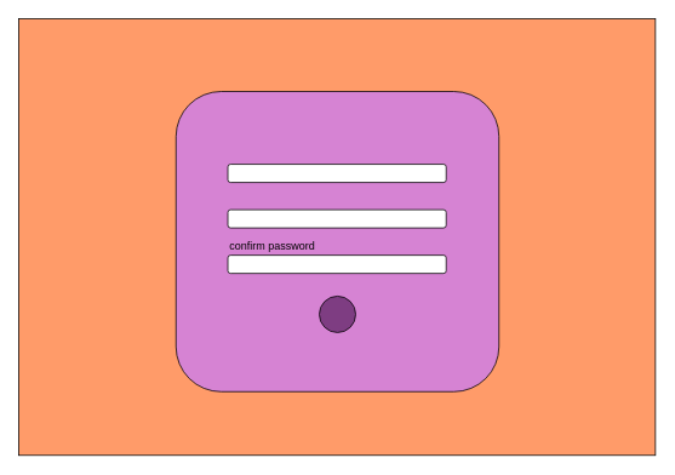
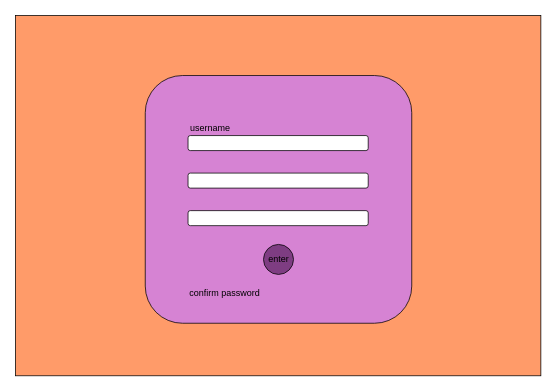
  <mxCell id="0" />
  <mxCell id="1" parent="0" />
  <mxCell id="2" value="" style="rounded=0;whiteSpace=wrap;html=1;fillColor=#FF9B69;" parent="1" vertex="1"><mxGeometry x="20" y="20" width="700" height="480" as="geometry" /></mxCell>
  <mxCell id="3" value="" style="rounded=1;whiteSpace=wrap;html=1;fillColor=#D683D3;" parent="1" vertex="1"><mxGeometry x="193" y="100" width="355" height="330" as="geometry" /></mxCell>
  <mxCell id="4" value="" style="rounded=1;whiteSpace=wrap;html=1;" parent="1" vertex="1"><mxGeometry x="250" y="180" width="240" height="20" as="geometry" /></mxCell>
  <mxCell id="5" value="" style="rounded=1;whiteSpace=wrap;html=1;" parent="1" vertex="1"><mxGeometry x="250" y="230" width="240" height="20" as="geometry" /></mxCell>
+ <mxCell id="6" value="username" style="text;html=1;strokeColor=none;fillColor=none;align=left;verticalAlign=middle;whiteSpace=wrap;rounded=0;" parent="1" vertex="1"><mxGeometry x="250.5" y="160" width="115" height="20" as="geometry" /></mxCell>
  <mxCell id="7" value="" style="ellipse;whiteSpace=wrap;html=1;fillColor=#7E3D82;" parent="1" vertex="1"><mxGeometry x="350.5" y="325" width="40" height="40" as="geometry" /></mxCell>
+ <mxCell id="8" value="&lt;font style=&quot;font-size: 12px&quot;&gt;enter&lt;/font&gt;" style="text;html=1;strokeColor=none;fillColor=none;align=center;verticalAlign=middle;whiteSpace=wrap;rounded=0;" parent="1" vertex="1"><mxGeometry x="360.5" y="335" width="20" height="20" as="geometry" /></mxCell>
  <mxCell id="9" value="" style="rounded=1;whiteSpace=wrap;html=1;" parent="1" vertex="1"><mxGeometry x="250" y="280" width="240" height="20" as="geometry" /></mxCell>
- <mxCell id="10" value="confirm password" style="text;html=1;strokeColor=none;fillColor=none;align=left;verticalAlign=middle;whiteSpace=wrap;rounded=0;" parent="1" vertex="1"><mxGeometry x="250" y="260" width="115" height="20" as="geometry" /></mxCell>
+ <mxCell id="10" value="confirm password" style="text;html=1;strokeColor=none;fillColor=none;align=left;verticalAlign=middle;whiteSpace=wrap;rounded=0;" parent="1" vertex="1"><mxGeometry x="250" y="380" width="115" height="20" as="geometry" /></mxCell>
